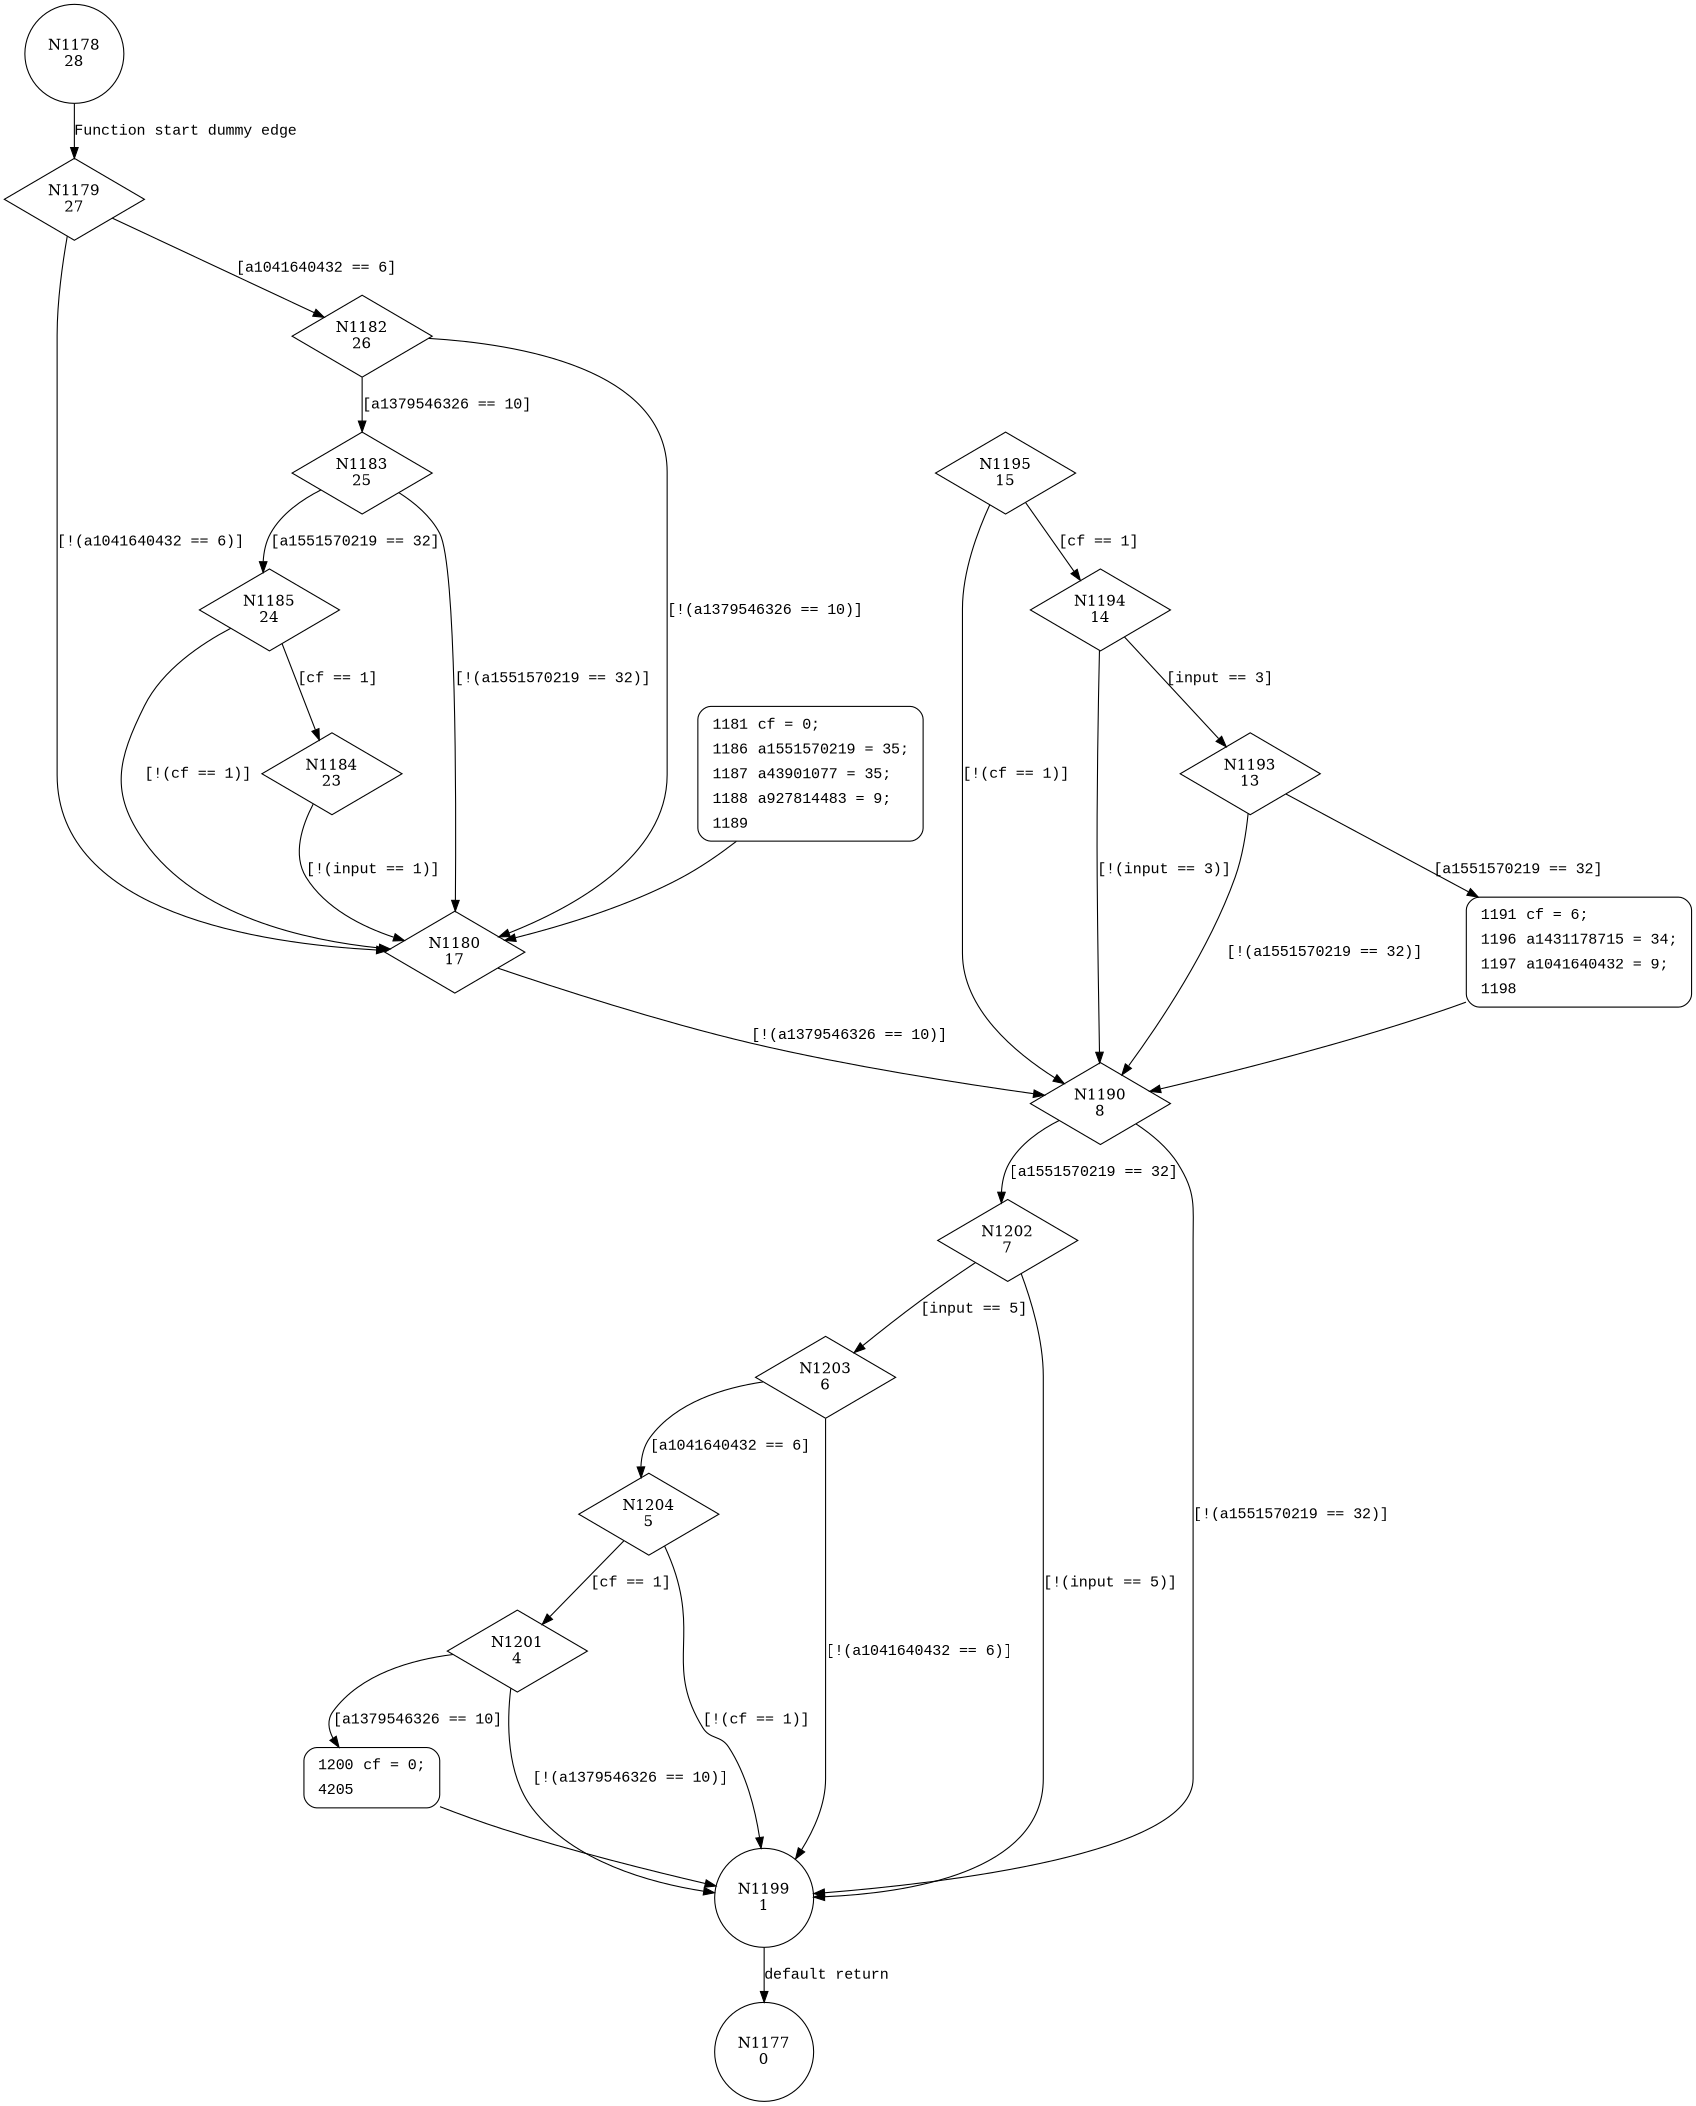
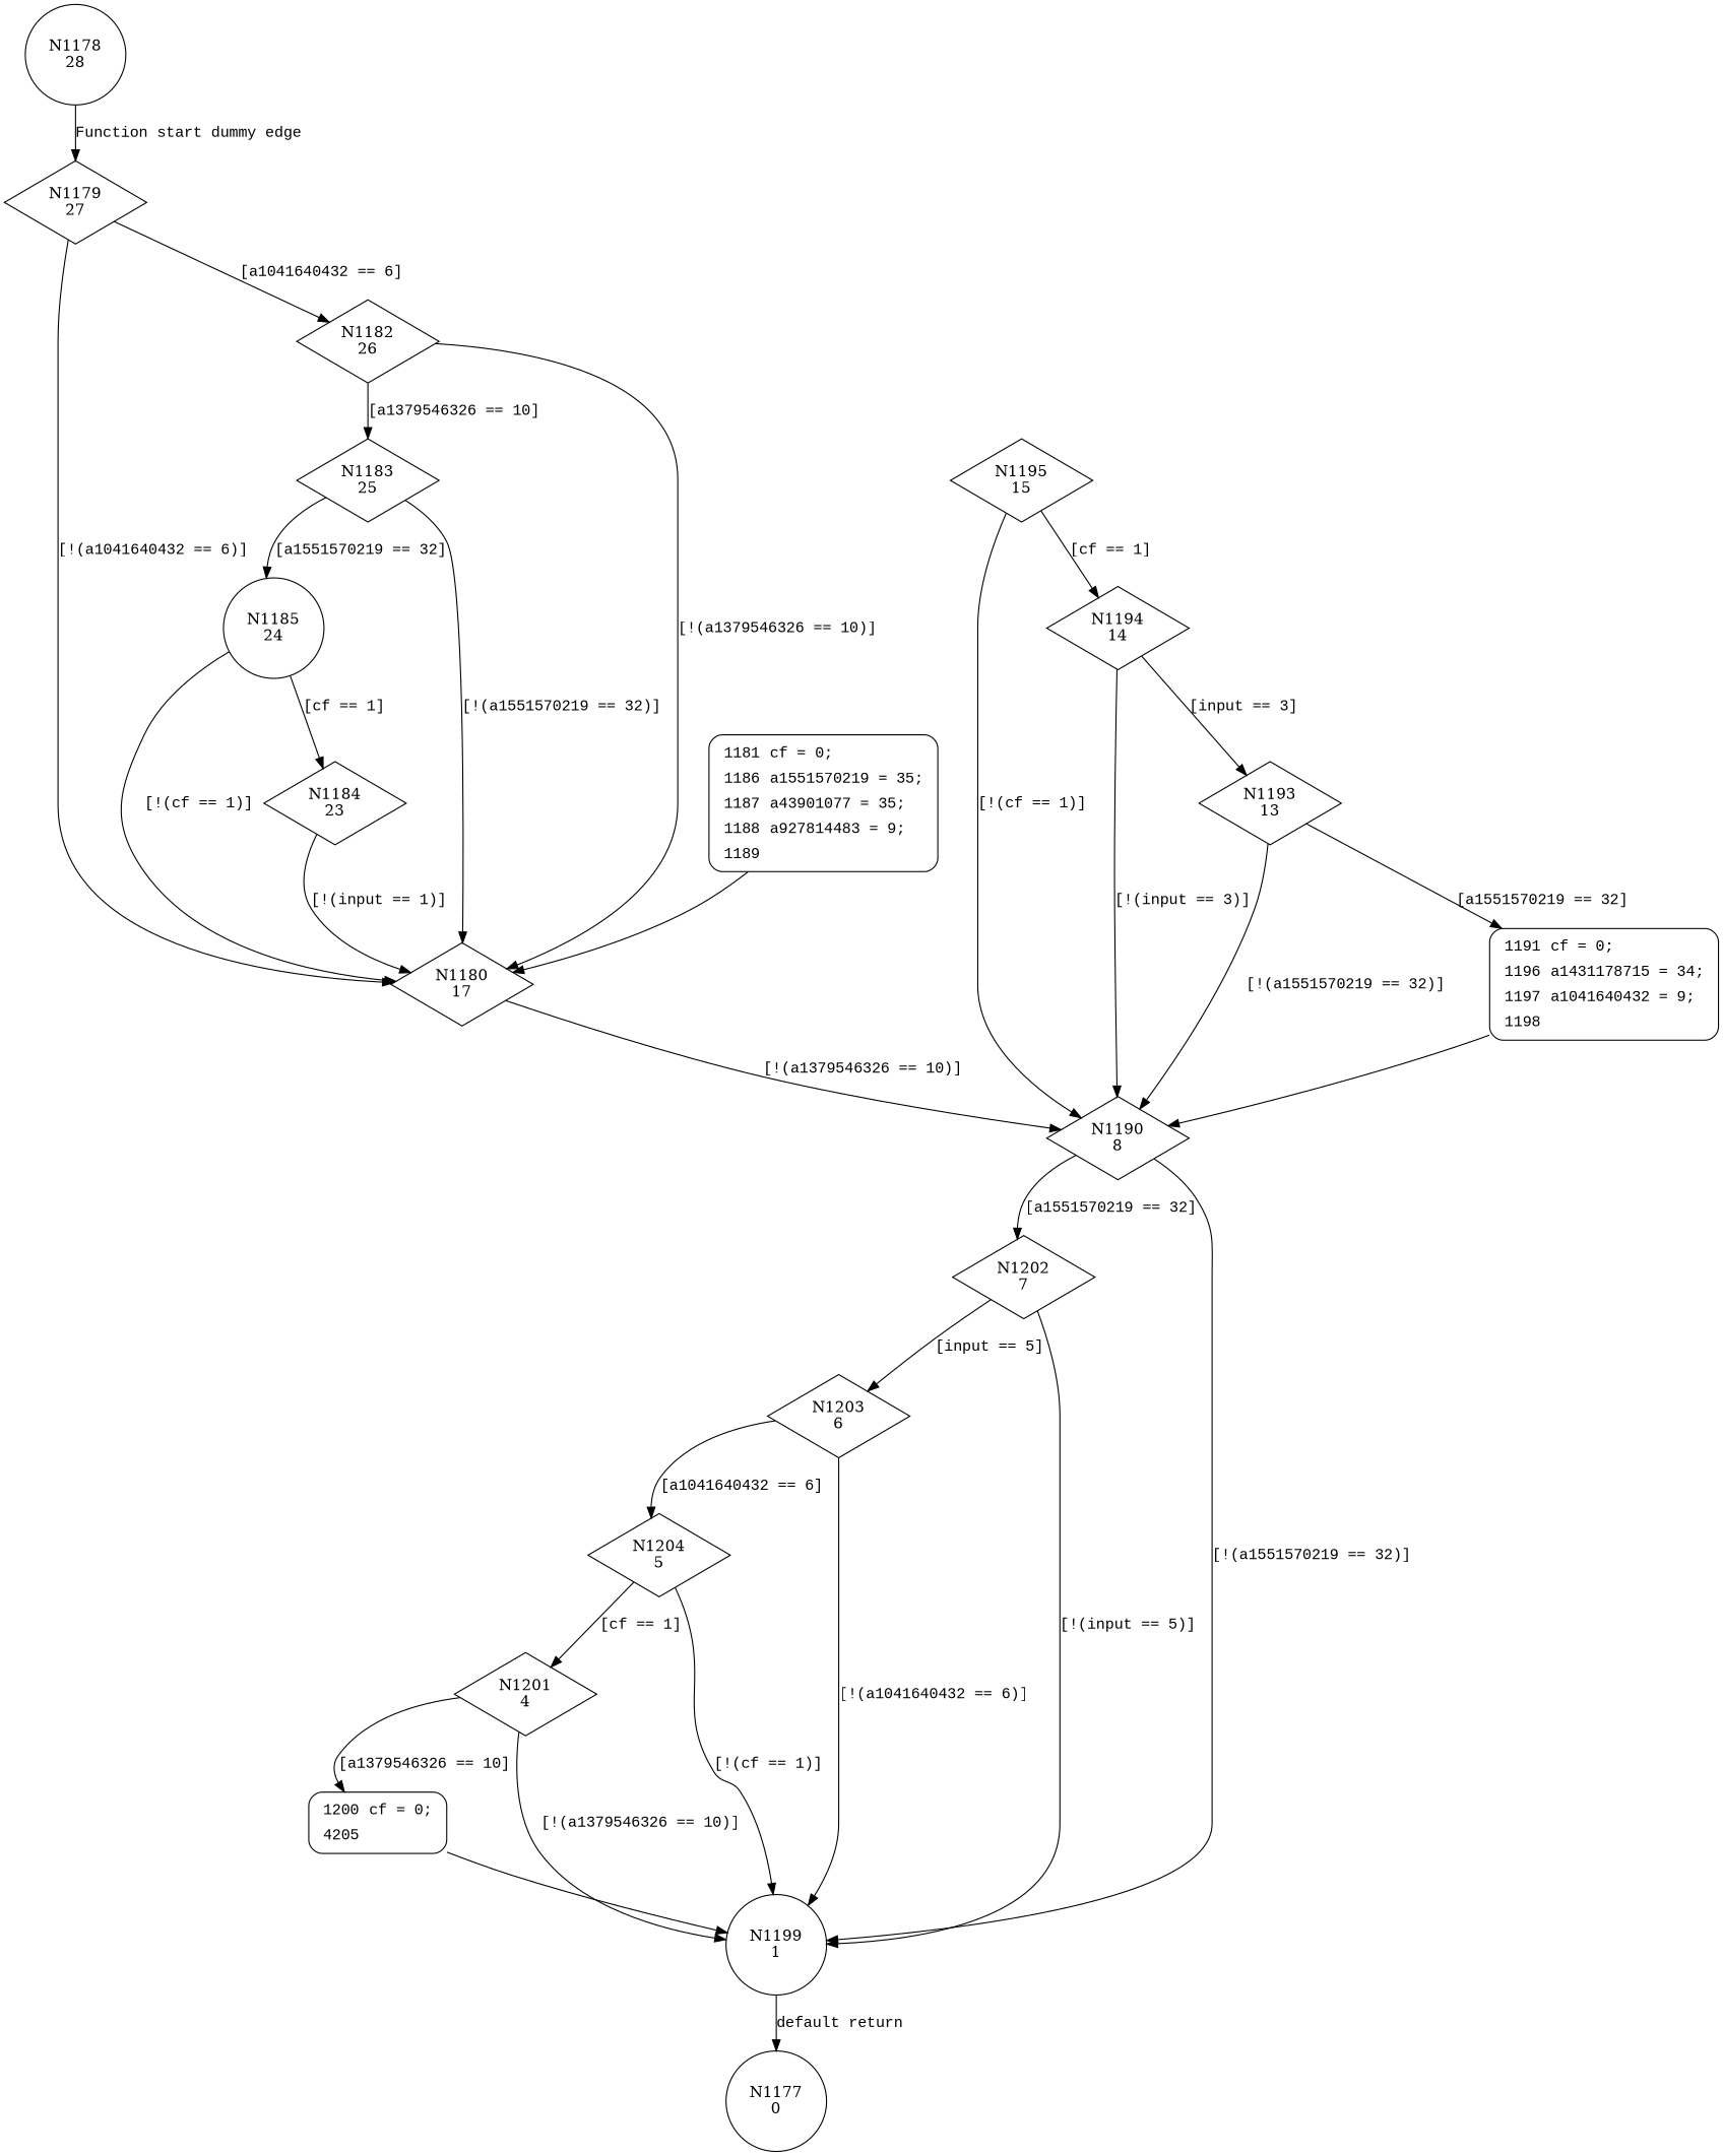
  digraph {
    node [shape=diamond]
    edge [fontname="Courier New"]
    n1 [label="N1178\n28" shape=circle]
    n2 [label="N1179\n27"]
    n3 [label="N1182\n26"]
    n4 [label="N1180\n17"]
    n5 [label="N1183\n25"]
    n6 [label="N1190\n8"]
-   n7 [label="N1185\n24"]
+   n7 [label="N1185\n24" shape=circle]
    n8 [label="N1202\n7"]
    n9 [label="N1199\n1" shape=circle]
    n10 [label="N1195\n15"]
    n11 [label="N1194\n14"]
    n12 [label="N1203\n6"]
    n13 [label="N1177\n0" shape=circle]
    n14 [label="N1204\n5"]
    n15 [label="N1201\n4"]
    n16 [fillcolor=white fontname="Courier New" label=<<table border="0" cellborder="0" cellpadding="3" bgcolor="white"><tr><td align="right">1200</td><td align="left">cf = 0;</td></tr><tr><td align="right">4205</td><td align="left"></td></tr></table>> penwidth=1 shape=Mrecord style="filled,bold"]
    n17 [label="N1193\n13"]
-   n18 [fillcolor=white fontname="Courier New" label=<<table border="0" cellborder="0" cellpadding="3" bgcolor="white"><tr><td align="right">1191</td><td align="left">cf = 6;</td></tr><tr><td align="right">1196</td><td align="left">a1431178715 = 34;</td></tr><tr><td align="right">1197</td><td align="left">a1041640432 = 9;</td></tr><tr><td align="right">1198</td><td align="left"></td></tr></table>> penwidth=1 shape=Mrecord style="filled,bold"]
+   n18 [fillcolor=white fontname="Courier New" label=<<table border="0" cellborder="0" cellpadding="3" bgcolor="white"><tr><td align="right">1191</td><td align="left">cf = 0;</td></tr><tr><td align="right">1196</td><td align="left">a1431178715 = 34;</td></tr><tr><td align="right">1197</td><td align="left">a1041640432 = 9;</td></tr><tr><td align="right">1198</td><td align="left"></td></tr></table>> penwidth=1 shape=Mrecord style="filled,bold"]
    n19 [label="N1184\n23"]
    n20 [fillcolor=white fontname="Courier New" label=<<table border="0" cellborder="0" cellpadding="3" bgcolor="white"><tr><td align="right">1181</td><td align="left">cf = 0;</td></tr><tr><td align="right">1186</td><td align="left">a1551570219 = 35;</td></tr><tr><td align="right">1187</td><td align="left">a43901077 = 35;</td></tr><tr><td align="right">1188</td><td align="left">a927814483 = 9;</td></tr><tr><td align="right">1189</td><td align="left"></td></tr></table>> penwidth=1 shape=Mrecord style="filled,bold"]
    n1 -> n2 [label="Function start dummy edge"]
    n2 -> n3 [label="[a1041640432 == 6]"]
    n2 -> n4 [label="[!(a1041640432 == 6)]"]
    n3 -> n4 [label="[!(a1379546326 == 10)]"]
    n3 -> n5 [label="[a1379546326 == 10]"]
    n4 -> n6 [label="[!(a1379546326 == 10)]"]
    n5 -> n4 [label="[!(a1551570219 == 32)]"]
    n5 -> n7 [label="[a1551570219 == 32]"]
    n6 -> n8 [label="[a1551570219 == 32]"]
    n6 -> n9 [label="[!(a1551570219 == 32)]"]
    n7 -> n4 [label="[!(cf == 1)]"]
    n7 -> n19 [label="[cf == 1]"]
    n8 -> n9 [label="[!(input == 5)]"]
    n8 -> n12 [label="[input == 5]"]
    n9 -> n13 [label="default return"]
    n10 -> n6 [label="[!(cf == 1)]"]
    n10 -> n11 [label="[cf == 1]"]
    n11 -> n6 [label="[!(input == 3)]"]
    n11 -> n17 [label="[input == 3]"]
    n12 -> n9 [label="[!(a1041640432 == 6)]"]
    n12 -> n14 [label="[a1041640432 == 6]"]
    n14 -> n9 [label="[!(cf == 1)]"]
    n14 -> n15 [label="[cf == 1]"]
    n15 -> n9 [label="[!(a1379546326 == 10)]"]
    n15 -> n16 [label="[a1379546326 == 10]"]
    n16 -> n9 [fontname=""]
    n17 -> n6 [label="[!(a1551570219 == 32)]"]
    n17 -> n18 [label="[a1551570219 == 32]"]
    n18 -> n6 [fontname=""]
    n19 -> n4 [label="[!(input == 1)]"]
    n20 -> n4 [fontname=""]
  }
